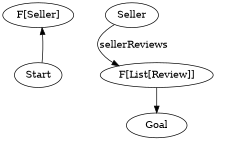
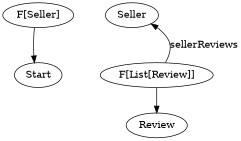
  digraph {
    n1 [group=upper label="F[Seller]"]
    Seller [group=middle]
    n3 [group=middle label="F[List[Review]]"]
    Start
-   Goal
+   Goal [label=Review]
    subgraph sub_1 {
      rank=same
      n1
      Seller
    }
-   Seller -> n3 [label=sellerReviews]
+   n3 -> Seller [label=sellerReviews]
    n3 -> Goal
-   Start -> n1
+   n1 -> Start
  }
